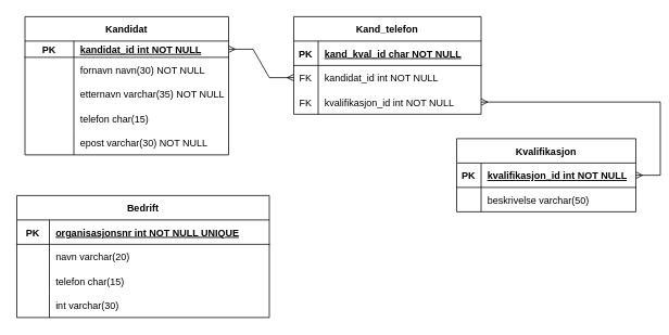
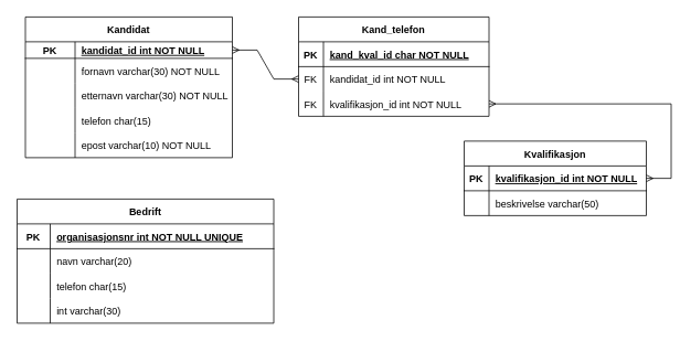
  <mxCell id="0" />
  <mxCell id="1" parent="0" />
  <mxCell id="2" value="Kandidat" style="shape=table;startSize=30;container=1;collapsible=1;childLayout=tableLayout;fixedRows=1;rowLines=0;fontStyle=1;align=center;resizeLast=1;" vertex="1" parent="1"><mxGeometry x="30" y="20" width="250" height="170" as="geometry"><mxRectangle x="110" y="290" width="90" height="30" as="alternateBounds" /></mxGeometry></mxCell>
  <mxCell id="3" value="" style="shape=tableRow;horizontal=0;startSize=0;swimlaneHead=0;swimlaneBody=0;fillColor=none;collapsible=0;dropTarget=0;points=[[0,0.5],[1,0.5]];portConstraint=eastwest;top=0;left=0;right=0;bottom=1;" vertex="1" parent="2"><mxGeometry y="30" width="250" height="20" as="geometry" /></mxCell>
  <mxCell id="4" value="PK" style="shape=partialRectangle;connectable=0;fillColor=none;top=0;left=0;bottom=0;right=0;fontStyle=1;overflow=hidden;" vertex="1" parent="3"><mxGeometry width="60" height="20" as="geometry"><mxRectangle width="60" height="20" as="alternateBounds" /></mxGeometry></mxCell>
  <mxCell id="5" value="kandidat_id int NOT NULL" style="shape=partialRectangle;connectable=0;fillColor=none;top=0;left=0;bottom=0;right=0;align=left;spacingLeft=6;fontStyle=5;overflow=hidden;" vertex="1" parent="3"><mxGeometry x="60" width="190" height="20" as="geometry"><mxRectangle width="190" height="20" as="alternateBounds" /></mxGeometry></mxCell>
  <mxCell id="6" value="" style="shape=tableRow;horizontal=0;startSize=0;swimlaneHead=0;swimlaneBody=0;fillColor=none;collapsible=0;dropTarget=0;points=[[0,0.5],[1,0.5]];portConstraint=eastwest;top=0;left=0;right=0;bottom=0;" vertex="1" parent="2"><mxGeometry y="50" width="250" height="30" as="geometry" /></mxCell>
  <mxCell id="7" value="" style="shape=partialRectangle;connectable=0;fillColor=none;top=0;left=0;bottom=0;right=0;editable=1;overflow=hidden;" vertex="1" parent="6"><mxGeometry width="60" height="30" as="geometry"><mxRectangle width="60" height="30" as="alternateBounds" /></mxGeometry></mxCell>
- <mxCell id="8" value="fornavn navn(30) NOT NULL" style="shape=partialRectangle;connectable=0;fillColor=none;top=0;left=0;bottom=0;right=0;align=left;spacingLeft=6;overflow=hidden;" vertex="1" parent="6"><mxGeometry x="60" width="190" height="30" as="geometry"><mxRectangle width="190" height="30" as="alternateBounds" /></mxGeometry></mxCell>
+ <mxCell id="8" value="fornavn varchar(30) NOT NULL" style="shape=partialRectangle;connectable=0;fillColor=none;top=0;left=0;bottom=0;right=0;align=left;spacingLeft=6;overflow=hidden;" vertex="1" parent="6"><mxGeometry x="60" width="190" height="30" as="geometry"><mxRectangle width="190" height="30" as="alternateBounds" /></mxGeometry></mxCell>
  <mxCell id="9" value="" style="shape=tableRow;horizontal=0;startSize=0;swimlaneHead=0;swimlaneBody=0;fillColor=none;collapsible=0;dropTarget=0;points=[[0,0.5],[1,0.5]];portConstraint=eastwest;top=0;left=0;right=0;bottom=0;" vertex="1" parent="2"><mxGeometry y="80" width="250" height="30" as="geometry" /></mxCell>
  <mxCell id="10" value="" style="shape=partialRectangle;connectable=0;fillColor=none;top=0;left=0;bottom=0;right=0;editable=1;overflow=hidden;" vertex="1" parent="9"><mxGeometry width="60" height="30" as="geometry"><mxRectangle width="60" height="30" as="alternateBounds" /></mxGeometry></mxCell>
- <mxCell id="11" value="etternavn varchar(35) NOT NULL" style="shape=partialRectangle;connectable=0;fillColor=none;top=0;left=0;bottom=0;right=0;align=left;spacingLeft=6;overflow=hidden;" vertex="1" parent="9"><mxGeometry x="60" width="190" height="30" as="geometry"><mxRectangle width="190" height="30" as="alternateBounds" /></mxGeometry></mxCell>
+ <mxCell id="11" value="etternavn varchar(30) NOT NULL" style="shape=partialRectangle;connectable=0;fillColor=none;top=0;left=0;bottom=0;right=0;align=left;spacingLeft=6;overflow=hidden;" vertex="1" parent="9"><mxGeometry x="60" width="190" height="30" as="geometry"><mxRectangle width="190" height="30" as="alternateBounds" /></mxGeometry></mxCell>
  <mxCell id="12" value="" style="shape=tableRow;horizontal=0;startSize=0;swimlaneHead=0;swimlaneBody=0;fillColor=none;collapsible=0;dropTarget=0;points=[[0,0.5],[1,0.5]];portConstraint=eastwest;top=0;left=0;right=0;bottom=0;" vertex="1" parent="2"><mxGeometry y="110" width="250" height="30" as="geometry" /></mxCell>
  <mxCell id="13" value="" style="shape=partialRectangle;connectable=0;fillColor=none;top=0;left=0;bottom=0;right=0;editable=1;overflow=hidden;" vertex="1" parent="12"><mxGeometry width="60" height="30" as="geometry"><mxRectangle width="60" height="30" as="alternateBounds" /></mxGeometry></mxCell>
  <mxCell id="14" value="telefon char(15)" style="shape=partialRectangle;connectable=0;fillColor=none;top=0;left=0;bottom=0;right=0;align=left;spacingLeft=6;overflow=hidden;" vertex="1" parent="12"><mxGeometry x="60" width="190" height="30" as="geometry"><mxRectangle width="190" height="30" as="alternateBounds" /></mxGeometry></mxCell>
  <mxCell id="15" value="" style="shape=tableRow;horizontal=0;startSize=0;swimlaneHead=0;swimlaneBody=0;fillColor=none;collapsible=0;dropTarget=0;points=[[0,0.5],[1,0.5]];portConstraint=eastwest;top=0;left=0;right=0;bottom=0;" vertex="1" parent="2"><mxGeometry y="140" width="250" height="30" as="geometry" /></mxCell>
  <mxCell id="16" value="" style="shape=partialRectangle;connectable=0;fillColor=none;top=0;left=0;bottom=0;right=0;editable=1;overflow=hidden;" vertex="1" parent="15"><mxGeometry width="60" height="30" as="geometry"><mxRectangle width="60" height="30" as="alternateBounds" /></mxGeometry></mxCell>
- <mxCell id="17" value="epost varchar(30) NOT NULL" style="shape=partialRectangle;connectable=0;fillColor=none;top=0;left=0;bottom=0;right=0;align=left;spacingLeft=6;overflow=hidden;" vertex="1" parent="15"><mxGeometry x="60" width="190" height="30" as="geometry"><mxRectangle width="190" height="30" as="alternateBounds" /></mxGeometry></mxCell>
+ <mxCell id="17" value="epost varchar(10) NOT NULL" style="shape=partialRectangle;connectable=0;fillColor=none;top=0;left=0;bottom=0;right=0;align=left;spacingLeft=6;overflow=hidden;" vertex="1" parent="15"><mxGeometry x="60" width="190" height="30" as="geometry"><mxRectangle width="190" height="30" as="alternateBounds" /></mxGeometry></mxCell>
  <mxCell id="18" value="" style="shape=tableRow;horizontal=0;startSize=0;swimlaneHead=0;swimlaneBody=0;fillColor=none;collapsible=0;dropTarget=0;points=[[0,0.5],[1,0.5]];portConstraint=eastwest;top=0;left=0;right=0;bottom=0;" vertex="1" parent="1"><mxGeometry x="60" y="140" width="180" height="30" as="geometry" /></mxCell>
  <mxCell id="19" value="" style="shape=partialRectangle;connectable=0;fillColor=none;top=0;left=0;bottom=0;right=0;editable=1;overflow=hidden;" vertex="1" parent="18"><mxGeometry width="60" height="30" as="geometry"><mxRectangle width="60" height="30" as="alternateBounds" /></mxGeometry></mxCell>
  <mxCell id="20" value="" style="shape=tableRow;horizontal=0;startSize=0;swimlaneHead=0;swimlaneBody=0;fillColor=none;collapsible=0;dropTarget=0;points=[[0,0.5],[1,0.5]];portConstraint=eastwest;top=0;left=0;right=0;bottom=0;" vertex="1" parent="1"><mxGeometry x="60" y="170" width="250" height="30" as="geometry" /></mxCell>
  <mxCell id="21" value="" style="shape=partialRectangle;connectable=0;fillColor=none;top=0;left=0;bottom=0;right=0;editable=1;overflow=hidden;" vertex="1" parent="20"><mxGeometry width="60" height="30" as="geometry"><mxRectangle width="60" height="30" as="alternateBounds" /></mxGeometry></mxCell>
  <mxCell id="22" value="Bedrift" style="shape=table;startSize=30;container=1;collapsible=1;childLayout=tableLayout;fixedRows=1;rowLines=0;fontStyle=1;align=center;resizeLast=1;" vertex="1" parent="1"><mxGeometry x="20" y="240" width="310" height="150" as="geometry" /></mxCell>
  <mxCell id="23" value="" style="shape=tableRow;horizontal=0;startSize=0;swimlaneHead=0;swimlaneBody=0;fillColor=none;collapsible=0;dropTarget=0;points=[[0,0.5],[1,0.5]];portConstraint=eastwest;top=0;left=0;right=0;bottom=1;" vertex="1" parent="22"><mxGeometry y="30" width="310" height="30" as="geometry" /></mxCell>
  <mxCell id="24" value="PK" style="shape=partialRectangle;connectable=0;fillColor=none;top=0;left=0;bottom=0;right=0;fontStyle=1;overflow=hidden;" vertex="1" parent="23"><mxGeometry width="40" height="30" as="geometry"><mxRectangle width="40" height="30" as="alternateBounds" /></mxGeometry></mxCell>
  <mxCell id="25" value="organisasjonsnr int NOT NULL UNIQUE" style="shape=partialRectangle;connectable=0;fillColor=none;top=0;left=0;bottom=0;right=0;align=left;spacingLeft=6;fontStyle=5;overflow=hidden;" vertex="1" parent="23"><mxGeometry x="40" width="270" height="30" as="geometry"><mxRectangle width="270" height="30" as="alternateBounds" /></mxGeometry></mxCell>
  <mxCell id="26" value="" style="shape=tableRow;horizontal=0;startSize=0;swimlaneHead=0;swimlaneBody=0;fillColor=none;collapsible=0;dropTarget=0;points=[[0,0.5],[1,0.5]];portConstraint=eastwest;top=0;left=0;right=0;bottom=0;" vertex="1" parent="22"><mxGeometry y="60" width="310" height="30" as="geometry" /></mxCell>
  <mxCell id="27" value="" style="shape=partialRectangle;connectable=0;fillColor=none;top=0;left=0;bottom=0;right=0;editable=1;overflow=hidden;" vertex="1" parent="26"><mxGeometry width="40" height="30" as="geometry"><mxRectangle width="40" height="30" as="alternateBounds" /></mxGeometry></mxCell>
  <mxCell id="28" value="navn varchar(20)" style="shape=partialRectangle;connectable=0;fillColor=none;top=0;left=0;bottom=0;right=0;align=left;spacingLeft=6;overflow=hidden;" vertex="1" parent="26"><mxGeometry x="40" width="270" height="30" as="geometry"><mxRectangle width="270" height="30" as="alternateBounds" /></mxGeometry></mxCell>
  <mxCell id="29" value="" style="shape=tableRow;horizontal=0;startSize=0;swimlaneHead=0;swimlaneBody=0;fillColor=none;collapsible=0;dropTarget=0;points=[[0,0.5],[1,0.5]];portConstraint=eastwest;top=0;left=0;right=0;bottom=0;" vertex="1" parent="22"><mxGeometry y="90" width="310" height="30" as="geometry" /></mxCell>
  <mxCell id="30" value="" style="shape=partialRectangle;connectable=0;fillColor=none;top=0;left=0;bottom=0;right=0;editable=1;overflow=hidden;" vertex="1" parent="29"><mxGeometry width="40" height="30" as="geometry"><mxRectangle width="40" height="30" as="alternateBounds" /></mxGeometry></mxCell>
  <mxCell id="31" value="telefon char(15)" style="shape=partialRectangle;connectable=0;fillColor=none;top=0;left=0;bottom=0;right=0;align=left;spacingLeft=6;overflow=hidden;" vertex="1" parent="29"><mxGeometry x="40" width="270" height="30" as="geometry"><mxRectangle width="270" height="30" as="alternateBounds" /></mxGeometry></mxCell>
  <mxCell id="32" value="" style="shape=tableRow;horizontal=0;startSize=0;swimlaneHead=0;swimlaneBody=0;fillColor=none;collapsible=0;dropTarget=0;points=[[0,0.5],[1,0.5]];portConstraint=eastwest;top=0;left=0;right=0;bottom=0;" vertex="1" parent="22"><mxGeometry y="120" width="310" height="30" as="geometry" /></mxCell>
  <mxCell id="33" value="" style="shape=partialRectangle;connectable=0;fillColor=none;top=0;left=0;bottom=0;right=0;editable=1;overflow=hidden;" vertex="1" parent="32"><mxGeometry width="40" height="30" as="geometry"><mxRectangle width="40" height="30" as="alternateBounds" /></mxGeometry></mxCell>
  <mxCell id="34" value="int varchar(30)" style="shape=partialRectangle;connectable=0;fillColor=none;top=0;left=0;bottom=0;right=0;align=left;spacingLeft=6;overflow=hidden;" vertex="1" parent="32"><mxGeometry x="40" width="270" height="30" as="geometry"><mxRectangle width="270" height="30" as="alternateBounds" /></mxGeometry></mxCell>
  <mxCell id="35" value="Kvalifikasjon" style="shape=table;startSize=30;container=1;collapsible=1;childLayout=tableLayout;fixedRows=1;rowLines=0;fontStyle=1;align=center;resizeLast=1;" vertex="1" parent="1"><mxGeometry x="560" y="170" width="220" height="90" as="geometry" /></mxCell>
  <mxCell id="36" value="" style="shape=tableRow;horizontal=0;startSize=0;swimlaneHead=0;swimlaneBody=0;fillColor=none;collapsible=0;dropTarget=0;points=[[0,0.5],[1,0.5]];portConstraint=eastwest;top=0;left=0;right=0;bottom=1;" vertex="1" parent="35"><mxGeometry y="30" width="220" height="30" as="geometry" /></mxCell>
  <mxCell id="37" value="PK" style="shape=partialRectangle;connectable=0;fillColor=none;top=0;left=0;bottom=0;right=0;fontStyle=1;overflow=hidden;" vertex="1" parent="36"><mxGeometry width="30" height="30" as="geometry"><mxRectangle width="30" height="30" as="alternateBounds" /></mxGeometry></mxCell>
  <mxCell id="38" value="kvalifikasjon_id int NOT NULL" style="shape=partialRectangle;connectable=0;fillColor=none;top=0;left=0;bottom=0;right=0;align=left;spacingLeft=6;fontStyle=5;overflow=hidden;" vertex="1" parent="36"><mxGeometry x="30" width="190" height="30" as="geometry"><mxRectangle width="190" height="30" as="alternateBounds" /></mxGeometry></mxCell>
  <mxCell id="39" value="" style="shape=tableRow;horizontal=0;startSize=0;swimlaneHead=0;swimlaneBody=0;fillColor=none;collapsible=0;dropTarget=0;points=[[0,0.5],[1,0.5]];portConstraint=eastwest;top=0;left=0;right=0;bottom=0;" vertex="1" parent="35"><mxGeometry y="60" width="220" height="30" as="geometry" /></mxCell>
  <mxCell id="40" value="" style="shape=partialRectangle;connectable=0;fillColor=none;top=0;left=0;bottom=0;right=0;editable=1;overflow=hidden;" vertex="1" parent="39"><mxGeometry width="30" height="30" as="geometry"><mxRectangle width="30" height="30" as="alternateBounds" /></mxGeometry></mxCell>
  <mxCell id="41" value="beskrivelse varchar(50)" style="shape=partialRectangle;connectable=0;fillColor=none;top=0;left=0;bottom=0;right=0;align=left;spacingLeft=6;overflow=hidden;" vertex="1" parent="39"><mxGeometry x="30" width="190" height="30" as="geometry"><mxRectangle width="190" height="30" as="alternateBounds" /></mxGeometry></mxCell>
  <mxCell id="42" value="" style="edgeStyle=entityRelationEdgeStyle;fontSize=12;html=1;endArrow=ERmany;startArrow=ERmany;rounded=0;" edge="1" parent="1" source="50" target="36"><mxGeometry width="100" height="100" relative="1" as="geometry"><mxPoint x="400" y="245" as="sourcePoint" /><mxPoint x="480" y="190" as="targetPoint" /></mxGeometry></mxCell>
  <mxCell id="43" value="Kand_telefon" style="shape=table;startSize=30;container=1;collapsible=1;childLayout=tableLayout;fixedRows=1;rowLines=0;fontStyle=1;align=center;resizeLast=1;" vertex="1" parent="1"><mxGeometry x="360" y="20" width="230" height="120" as="geometry" /></mxCell>
  <mxCell id="44" value="" style="shape=tableRow;horizontal=0;startSize=0;swimlaneHead=0;swimlaneBody=0;fillColor=none;collapsible=0;dropTarget=0;points=[[0,0.5],[1,0.5]];portConstraint=eastwest;top=0;left=0;right=0;bottom=1;" vertex="1" parent="43"><mxGeometry y="30" width="230" height="30" as="geometry" /></mxCell>
  <mxCell id="45" value="PK" style="shape=partialRectangle;connectable=0;fillColor=none;top=0;left=0;bottom=0;right=0;fontStyle=1;overflow=hidden;" vertex="1" parent="44"><mxGeometry width="30" height="30" as="geometry"><mxRectangle width="30" height="30" as="alternateBounds" /></mxGeometry></mxCell>
  <mxCell id="46" value="kand_kval_id char NOT NULL" style="shape=partialRectangle;connectable=0;fillColor=none;top=0;left=0;bottom=0;right=0;align=left;spacingLeft=6;fontStyle=5;overflow=hidden;" vertex="1" parent="44"><mxGeometry x="30" width="200" height="30" as="geometry"><mxRectangle width="200" height="30" as="alternateBounds" /></mxGeometry></mxCell>
  <mxCell id="47" value="" style="shape=tableRow;horizontal=0;startSize=0;swimlaneHead=0;swimlaneBody=0;fillColor=none;collapsible=0;dropTarget=0;points=[[0,0.5],[1,0.5]];portConstraint=eastwest;top=0;left=0;right=0;bottom=0;" vertex="1" parent="43"><mxGeometry y="60" width="230" height="30" as="geometry" /></mxCell>
  <mxCell id="48" value="FK" style="shape=partialRectangle;connectable=0;fillColor=none;top=0;left=0;bottom=0;right=0;fontStyle=0;overflow=hidden;" vertex="1" parent="47"><mxGeometry width="30" height="30" as="geometry"><mxRectangle width="30" height="30" as="alternateBounds" /></mxGeometry></mxCell>
  <mxCell id="49" value="kandidat_id int NOT NULL" style="shape=partialRectangle;connectable=0;fillColor=none;top=0;left=0;bottom=0;right=0;align=left;spacingLeft=6;fontStyle=0;overflow=hidden;" vertex="1" parent="47"><mxGeometry x="30" width="200" height="30" as="geometry"><mxRectangle width="200" height="30" as="alternateBounds" /></mxGeometry></mxCell>
  <mxCell id="50" value="" style="shape=tableRow;horizontal=0;startSize=0;swimlaneHead=0;swimlaneBody=0;fillColor=none;collapsible=0;dropTarget=0;points=[[0,0.5],[1,0.5]];portConstraint=eastwest;top=0;left=0;right=0;bottom=0;" vertex="1" parent="43"><mxGeometry y="90" width="230" height="30" as="geometry" /></mxCell>
  <mxCell id="51" value="FK" style="shape=partialRectangle;connectable=0;fillColor=none;top=0;left=0;bottom=0;right=0;fontStyle=0;overflow=hidden;" vertex="1" parent="50"><mxGeometry width="30" height="30" as="geometry"><mxRectangle width="30" height="30" as="alternateBounds" /></mxGeometry></mxCell>
  <mxCell id="52" value="kvalifikasjon_id int NOT NULL" style="shape=partialRectangle;connectable=0;fillColor=none;top=0;left=0;bottom=0;right=0;align=left;spacingLeft=6;fontStyle=0;overflow=hidden;" vertex="1" parent="50"><mxGeometry x="30" width="200" height="30" as="geometry"><mxRectangle width="200" height="30" as="alternateBounds" /></mxGeometry></mxCell>
  <mxCell id="53" value="" style="edgeStyle=entityRelationEdgeStyle;fontSize=12;html=1;endArrow=ERmany;startArrow=ERmany;rounded=0;" edge="1" parent="1" source="3" target="47"><mxGeometry width="100" height="100" relative="1" as="geometry"><mxPoint x="340" y="220" as="sourcePoint" /><mxPoint x="440" y="120" as="targetPoint" /></mxGeometry></mxCell>
